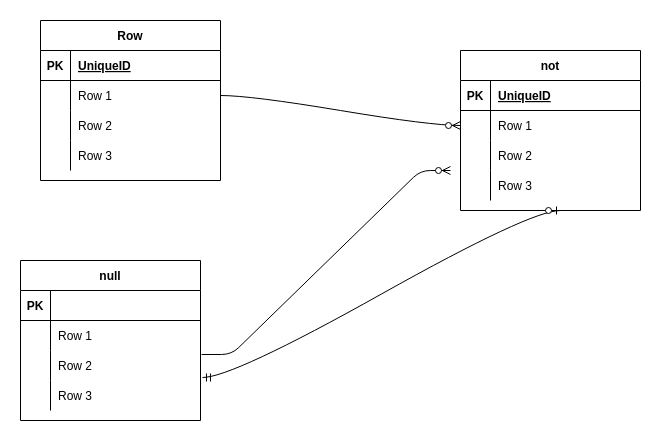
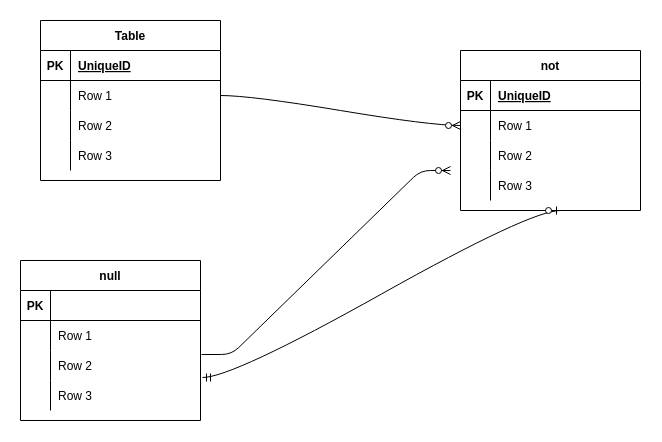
  <mxCell id="0" />
  <mxCell id="1" parent="0" />
  <mxCell id="2" value="" style="edgeStyle=entityRelationEdgeStyle;fontSize=12;html=1;endArrow=ERzeroToMany;endFill=1;exitX=1;exitY=0.5;exitDx=0;exitDy=0;curved=1;entryX=0;entryY=0.5;entryDx=0;entryDy=0;" parent="1" target="32" edge="1" source="7"><mxGeometry width="100" height="100" relative="1" as="geometry"><mxPoint x="110" y="0" as="sourcePoint" /><mxPoint x="490" y="0" as="targetPoint" /></mxGeometry></mxCell>
- <mxCell id="3" value="Row" style="shape=table;startSize=30;container=1;collapsible=1;childLayout=tableLayout;fixedRows=1;rowLines=0;fontStyle=1;align=center;resizeLast=1;" parent="1" vertex="1"><mxGeometry x="40" y="20" width="180" height="160" as="geometry" /></mxCell>
+ <mxCell id="3" value="Table" style="shape=table;startSize=30;container=1;collapsible=1;childLayout=tableLayout;fixedRows=1;rowLines=0;fontStyle=1;align=center;resizeLast=1;" parent="1" vertex="1"><mxGeometry x="40" y="20" width="180" height="160" as="geometry" /></mxCell>
  <mxCell id="4" value="" style="shape=partialRectangle;collapsible=0;dropTarget=0;pointerEvents=0;fillColor=none;top=0;left=0;bottom=1;right=0;points=[[0,0.5],[1,0.5]];portConstraint=eastwest;" parent="3" vertex="1"><mxGeometry y="30" width="180" height="30" as="geometry" /></mxCell>
  <mxCell id="5" value="PK" style="shape=partialRectangle;connectable=0;fillColor=none;top=0;left=0;bottom=0;right=0;fontStyle=1;overflow=hidden;" parent="4" vertex="1"><mxGeometry width="30" height="30" as="geometry" /></mxCell>
  <mxCell id="6" value="UniqueID" style="shape=partialRectangle;connectable=0;fillColor=none;top=0;left=0;bottom=0;right=0;align=left;spacingLeft=6;fontStyle=5;overflow=hidden;" parent="4" vertex="1"><mxGeometry x="30" width="150" height="30" as="geometry" /></mxCell>
  <mxCell id="7" value="" style="shape=partialRectangle;collapsible=0;dropTarget=0;pointerEvents=0;fillColor=none;top=0;left=0;bottom=0;right=0;points=[[0,0.5],[1,0.5]];portConstraint=eastwest;" parent="3" vertex="1"><mxGeometry y="60" width="180" height="30" as="geometry" /></mxCell>
  <mxCell id="8" value="" style="shape=partialRectangle;connectable=0;fillColor=none;top=0;left=0;bottom=0;right=0;editable=1;overflow=hidden;" parent="7" vertex="1"><mxGeometry width="30" height="30" as="geometry" /></mxCell>
  <mxCell id="9" value="Row 1" style="shape=partialRectangle;connectable=0;fillColor=none;top=0;left=0;bottom=0;right=0;align=left;spacingLeft=6;overflow=hidden;" parent="7" vertex="1"><mxGeometry x="30" width="150" height="30" as="geometry" /></mxCell>
  <mxCell id="10" value="" style="shape=partialRectangle;collapsible=0;dropTarget=0;pointerEvents=0;fillColor=none;top=0;left=0;bottom=0;right=0;points=[[0,0.5],[1,0.5]];portConstraint=eastwest;" parent="3" vertex="1"><mxGeometry y="90" width="180" height="30" as="geometry" /></mxCell>
  <mxCell id="11" value="" style="shape=partialRectangle;connectable=0;fillColor=none;top=0;left=0;bottom=0;right=0;editable=1;overflow=hidden;" parent="10" vertex="1"><mxGeometry width="30" height="30" as="geometry" /></mxCell>
  <mxCell id="12" value="Row 2" style="shape=partialRectangle;connectable=0;fillColor=none;top=0;left=0;bottom=0;right=0;align=left;spacingLeft=6;overflow=hidden;" parent="10" vertex="1"><mxGeometry x="30" width="150" height="30" as="geometry" /></mxCell>
  <mxCell id="13" value="" style="shape=partialRectangle;collapsible=0;dropTarget=0;pointerEvents=0;fillColor=none;top=0;left=0;bottom=0;right=0;points=[[0,0.5],[1,0.5]];portConstraint=eastwest;" parent="3" vertex="1"><mxGeometry y="120" width="180" height="30" as="geometry" /></mxCell>
  <mxCell id="14" value="" style="shape=partialRectangle;connectable=0;fillColor=none;top=0;left=0;bottom=0;right=0;editable=1;overflow=hidden;" parent="13" vertex="1"><mxGeometry width="30" height="30" as="geometry" /></mxCell>
  <mxCell id="15" value="Row 3" style="shape=partialRectangle;connectable=0;fillColor=none;top=0;left=0;bottom=0;right=0;align=left;spacingLeft=6;overflow=hidden;" parent="13" vertex="1"><mxGeometry x="30" width="150" height="30" as="geometry" /></mxCell>
  <mxCell id="16" value="null" style="shape=table;startSize=30;container=1;collapsible=1;childLayout=tableLayout;fixedRows=1;rowLines=0;fontStyle=1;align=center;resizeLast=1;" vertex="1" parent="1"><mxGeometry x="20" y="260" width="180" height="160" as="geometry" /></mxCell>
  <mxCell id="17" value="" style="shape=partialRectangle;collapsible=0;dropTarget=0;pointerEvents=0;fillColor=none;top=0;left=0;bottom=1;right=0;points=[[0,0.5],[1,0.5]];portConstraint=eastwest;" vertex="1" parent="16"><mxGeometry y="30" width="180" height="30" as="geometry" /></mxCell>
  <mxCell id="18" value="PK" style="shape=partialRectangle;connectable=0;fillColor=none;top=0;left=0;bottom=0;right=0;fontStyle=1;overflow=hidden;" vertex="1" parent="17"><mxGeometry width="30" height="30" as="geometry" /></mxCell>
  <mxCell id="19" value="" style="shape=partialRectangle;collapsible=0;dropTarget=0;pointerEvents=0;fillColor=none;top=0;left=0;bottom=0;right=0;points=[[0,0.5],[1,0.5]];portConstraint=eastwest;" vertex="1" parent="16"><mxGeometry y="60" width="180" height="30" as="geometry" /></mxCell>
  <mxCell id="20" value="" style="shape=partialRectangle;connectable=0;fillColor=none;top=0;left=0;bottom=0;right=0;editable=1;overflow=hidden;" vertex="1" parent="19"><mxGeometry width="30" height="30" as="geometry" /></mxCell>
  <mxCell id="21" value="Row 1" style="shape=partialRectangle;connectable=0;fillColor=none;top=0;left=0;bottom=0;right=0;align=left;spacingLeft=6;overflow=hidden;" vertex="1" parent="19"><mxGeometry x="30" width="150" height="30" as="geometry" /></mxCell>
  <mxCell id="22" value="" style="shape=partialRectangle;collapsible=0;dropTarget=0;pointerEvents=0;fillColor=none;top=0;left=0;bottom=0;right=0;points=[[0,0.5],[1,0.5]];portConstraint=eastwest;" vertex="1" parent="16"><mxGeometry y="90" width="180" height="30" as="geometry" /></mxCell>
  <mxCell id="23" value="" style="shape=partialRectangle;connectable=0;fillColor=none;top=0;left=0;bottom=0;right=0;editable=1;overflow=hidden;" vertex="1" parent="22"><mxGeometry width="30" height="30" as="geometry" /></mxCell>
  <mxCell id="24" value="Row 2" style="shape=partialRectangle;connectable=0;fillColor=none;top=0;left=0;bottom=0;right=0;align=left;spacingLeft=6;overflow=hidden;" vertex="1" parent="22"><mxGeometry x="30" width="150" height="30" as="geometry" /></mxCell>
  <mxCell id="25" value="" style="shape=partialRectangle;collapsible=0;dropTarget=0;pointerEvents=0;fillColor=none;top=0;left=0;bottom=0;right=0;points=[[0,0.5],[1,0.5]];portConstraint=eastwest;" vertex="1" parent="16"><mxGeometry y="120" width="180" height="30" as="geometry" /></mxCell>
  <mxCell id="26" value="" style="shape=partialRectangle;connectable=0;fillColor=none;top=0;left=0;bottom=0;right=0;editable=1;overflow=hidden;" vertex="1" parent="25"><mxGeometry width="30" height="30" as="geometry" /></mxCell>
  <mxCell id="27" value="Row 3" style="shape=partialRectangle;connectable=0;fillColor=none;top=0;left=0;bottom=0;right=0;align=left;spacingLeft=6;overflow=hidden;" vertex="1" parent="25"><mxGeometry x="30" width="150" height="30" as="geometry" /></mxCell>
  <mxCell id="28" value="not" style="shape=table;startSize=30;container=1;collapsible=1;childLayout=tableLayout;fixedRows=1;rowLines=0;fontStyle=1;align=center;resizeLast=1;" parent="1" vertex="1"><mxGeometry x="460" y="50" width="180" height="160" as="geometry" /></mxCell>
  <mxCell id="29" value="" style="shape=partialRectangle;collapsible=0;dropTarget=0;pointerEvents=0;fillColor=none;top=0;left=0;bottom=1;right=0;points=[[0,0.5],[1,0.5]];portConstraint=eastwest;" parent="28" vertex="1"><mxGeometry y="30" width="180" height="30" as="geometry" /></mxCell>
  <mxCell id="30" value="PK" style="shape=partialRectangle;connectable=0;fillColor=none;top=0;left=0;bottom=0;right=0;fontStyle=1;overflow=hidden;" parent="29" vertex="1"><mxGeometry width="30" height="30" as="geometry" /></mxCell>
  <mxCell id="31" value="UniqueID" style="shape=partialRectangle;connectable=0;fillColor=none;top=0;left=0;bottom=0;right=0;align=left;spacingLeft=6;fontStyle=5;overflow=hidden;" parent="29" vertex="1"><mxGeometry x="30" width="150" height="30" as="geometry" /></mxCell>
  <mxCell id="32" value="" style="shape=partialRectangle;collapsible=0;dropTarget=0;pointerEvents=0;fillColor=none;top=0;left=0;bottom=0;right=0;points=[[0,0.5],[1,0.5]];portConstraint=eastwest;" parent="28" vertex="1"><mxGeometry y="60" width="180" height="30" as="geometry" /></mxCell>
  <mxCell id="33" value="" style="shape=partialRectangle;connectable=0;fillColor=none;top=0;left=0;bottom=0;right=0;editable=1;overflow=hidden;" parent="32" vertex="1"><mxGeometry width="30" height="30" as="geometry" /></mxCell>
  <mxCell id="34" value="Row 1" style="shape=partialRectangle;connectable=0;fillColor=none;top=0;left=0;bottom=0;right=0;align=left;spacingLeft=6;overflow=hidden;" parent="32" vertex="1"><mxGeometry x="30" width="150" height="30" as="geometry" /></mxCell>
  <mxCell id="35" value="" style="shape=partialRectangle;collapsible=0;dropTarget=0;pointerEvents=0;fillColor=none;top=0;left=0;bottom=0;right=0;points=[[0,0.5],[1,0.5]];portConstraint=eastwest;" parent="28" vertex="1"><mxGeometry y="90" width="180" height="30" as="geometry" /></mxCell>
  <mxCell id="36" value="" style="shape=partialRectangle;connectable=0;fillColor=none;top=0;left=0;bottom=0;right=0;editable=1;overflow=hidden;" parent="35" vertex="1"><mxGeometry width="30" height="30" as="geometry" /></mxCell>
  <mxCell id="37" value="Row 2" style="shape=partialRectangle;connectable=0;fillColor=none;top=0;left=0;bottom=0;right=0;align=left;spacingLeft=6;overflow=hidden;" parent="35" vertex="1"><mxGeometry x="30" width="150" height="30" as="geometry" /></mxCell>
  <mxCell id="38" value="" style="shape=partialRectangle;collapsible=0;dropTarget=0;pointerEvents=0;fillColor=none;top=0;left=0;bottom=0;right=0;points=[[0,0.5],[1,0.5]];portConstraint=eastwest;" parent="28" vertex="1"><mxGeometry y="120" width="180" height="30" as="geometry" /></mxCell>
  <mxCell id="39" value="" style="shape=partialRectangle;connectable=0;fillColor=none;top=0;left=0;bottom=0;right=0;editable=1;overflow=hidden;" parent="38" vertex="1"><mxGeometry width="30" height="30" as="geometry" /></mxCell>
  <mxCell id="40" value="Row 3" style="shape=partialRectangle;connectable=0;fillColor=none;top=0;left=0;bottom=0;right=0;align=left;spacingLeft=6;overflow=hidden;" parent="38" vertex="1"><mxGeometry x="30" width="150" height="30" as="geometry" /></mxCell>
  <mxCell id="41" value="" style="edgeStyle=entityRelationEdgeStyle;fontSize=12;html=1;endArrow=ERzeroToMany;endFill=1;exitX=1.006;exitY=0.133;exitDx=0;exitDy=0;exitPerimeter=0;" edge="1" parent="1" source="22"><mxGeometry width="100" height="100" relative="1" as="geometry"><mxPoint x="330" y="310" as="sourcePoint" /><mxPoint x="450" y="170" as="targetPoint" /></mxGeometry></mxCell>
  <mxCell id="42" value="" style="edgeStyle=entityRelationEdgeStyle;fontSize=12;html=1;endArrow=ERzeroToOne;startArrow=ERmandOne;exitX=1.011;exitY=0.9;exitDx=0;exitDy=0;exitPerimeter=0;curved=1;" edge="1" parent="1" source="22"><mxGeometry width="100" height="100" relative="1" as="geometry"><mxPoint x="330" y="310" as="sourcePoint" /><mxPoint x="560" y="210" as="targetPoint" /></mxGeometry></mxCell>
